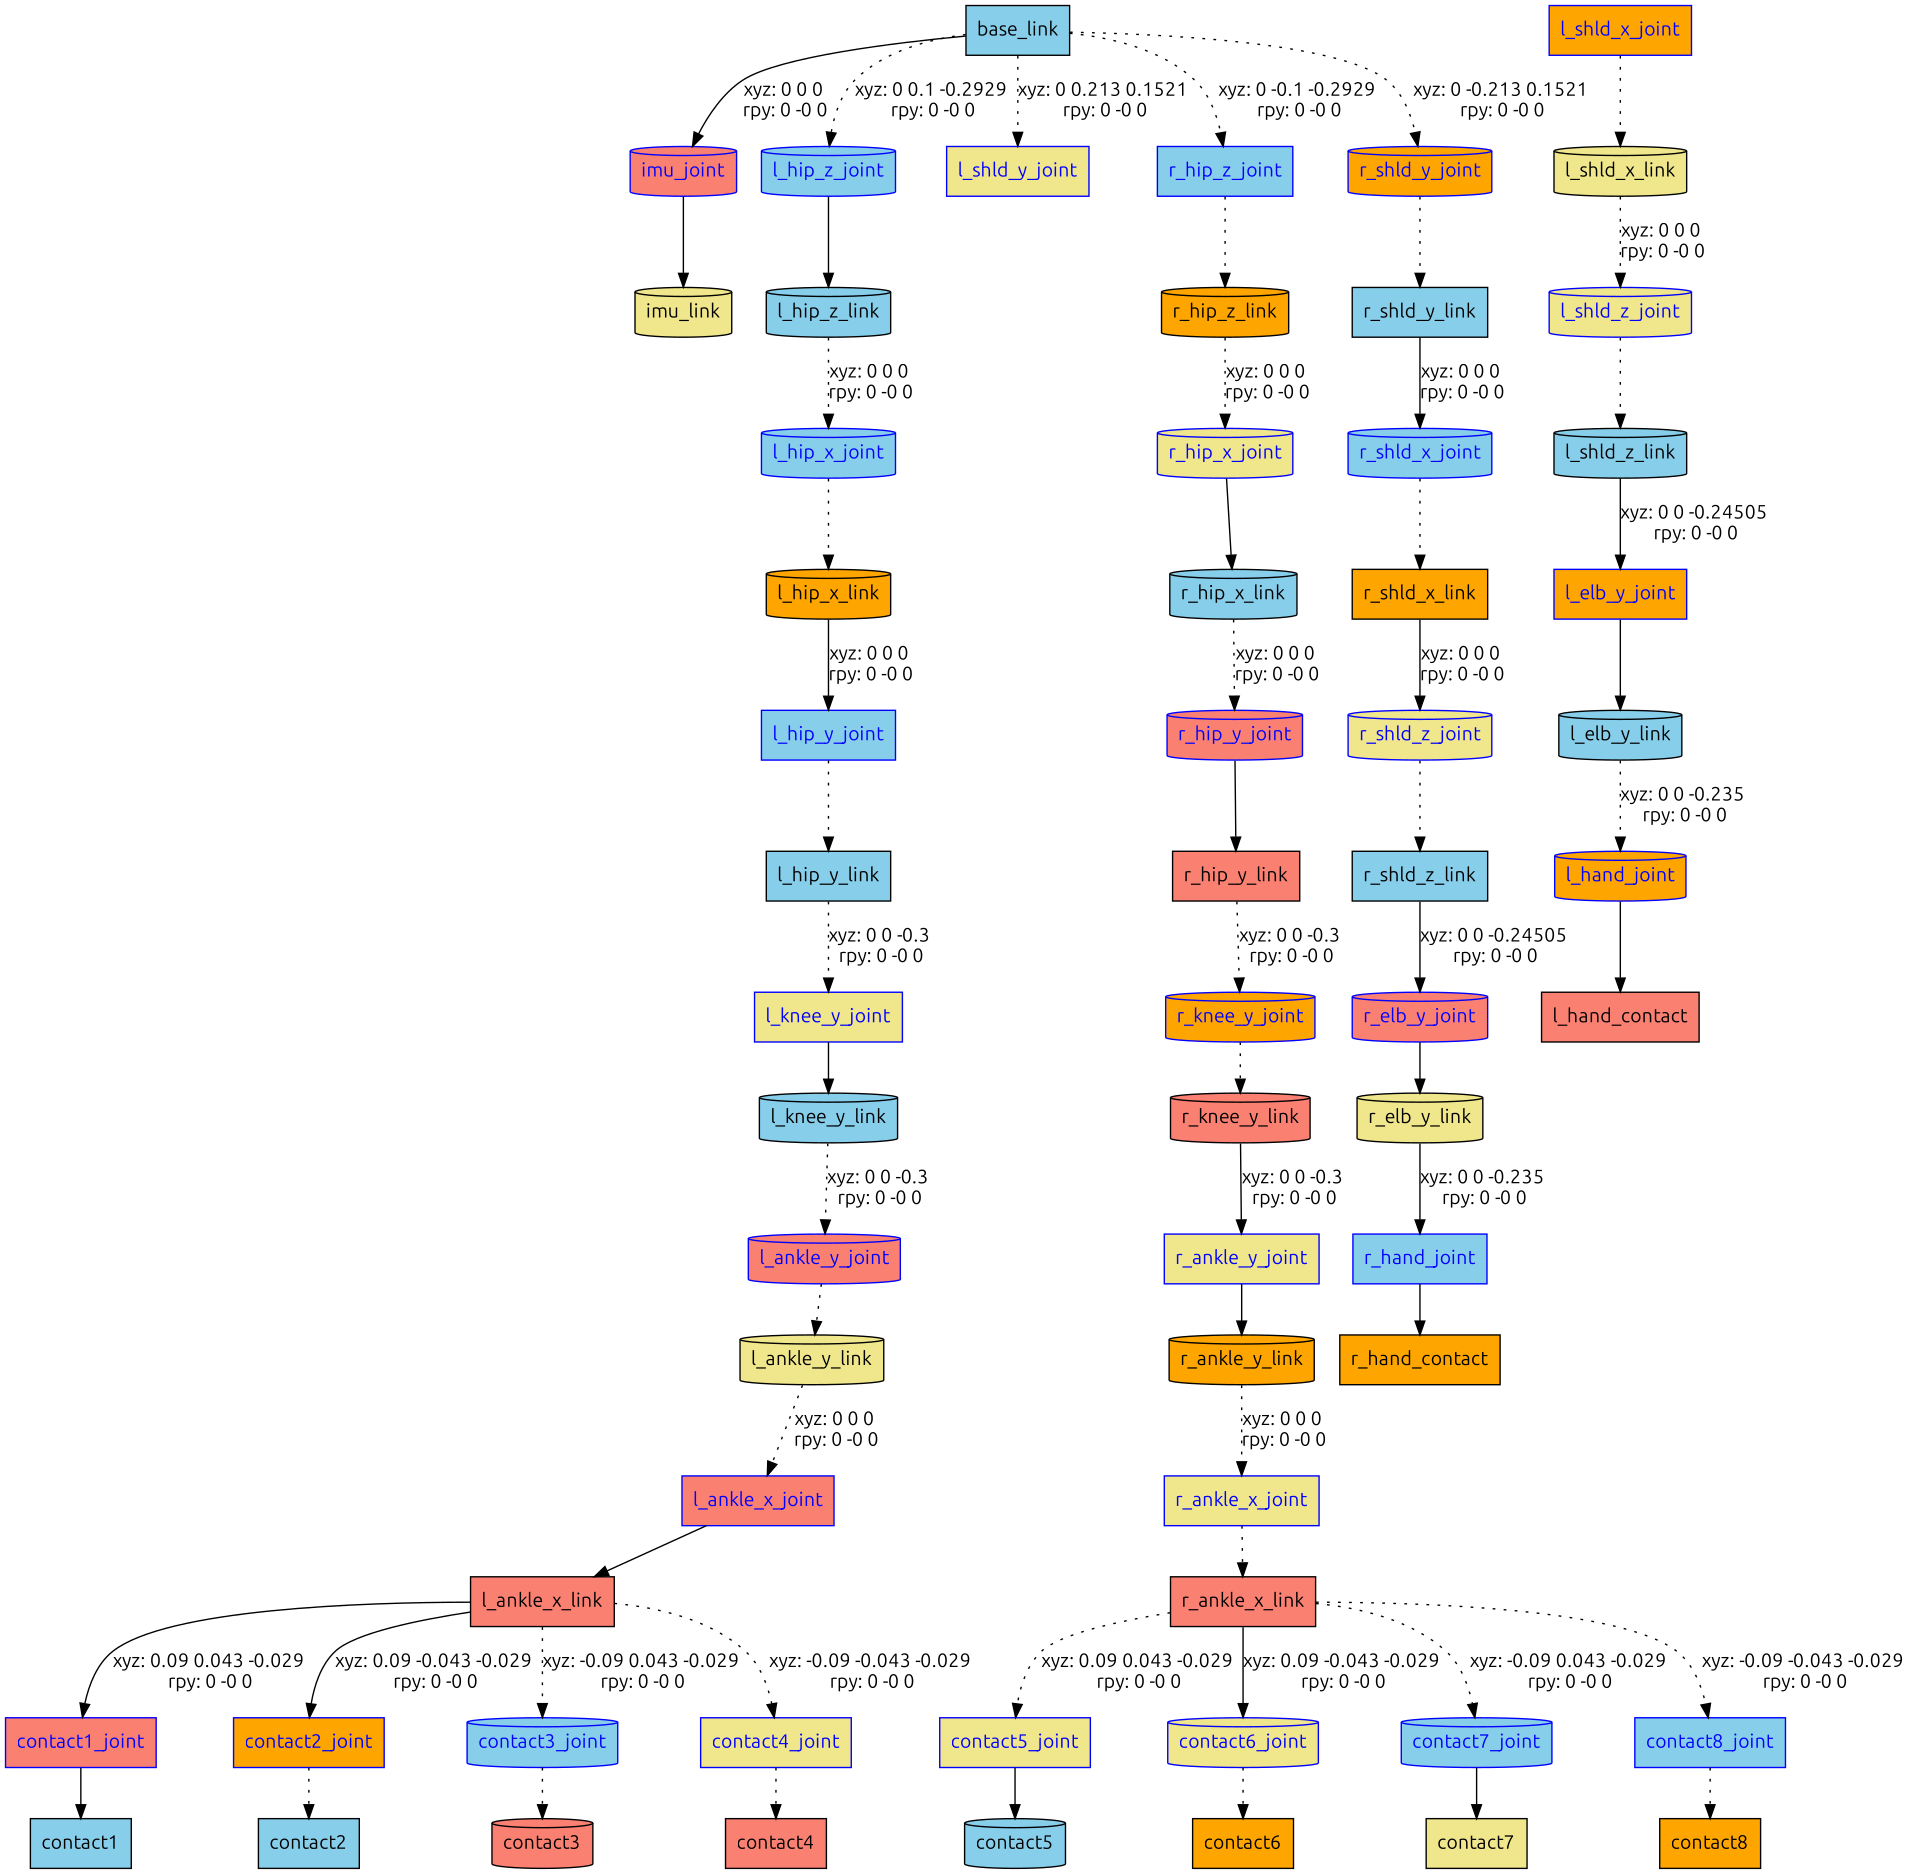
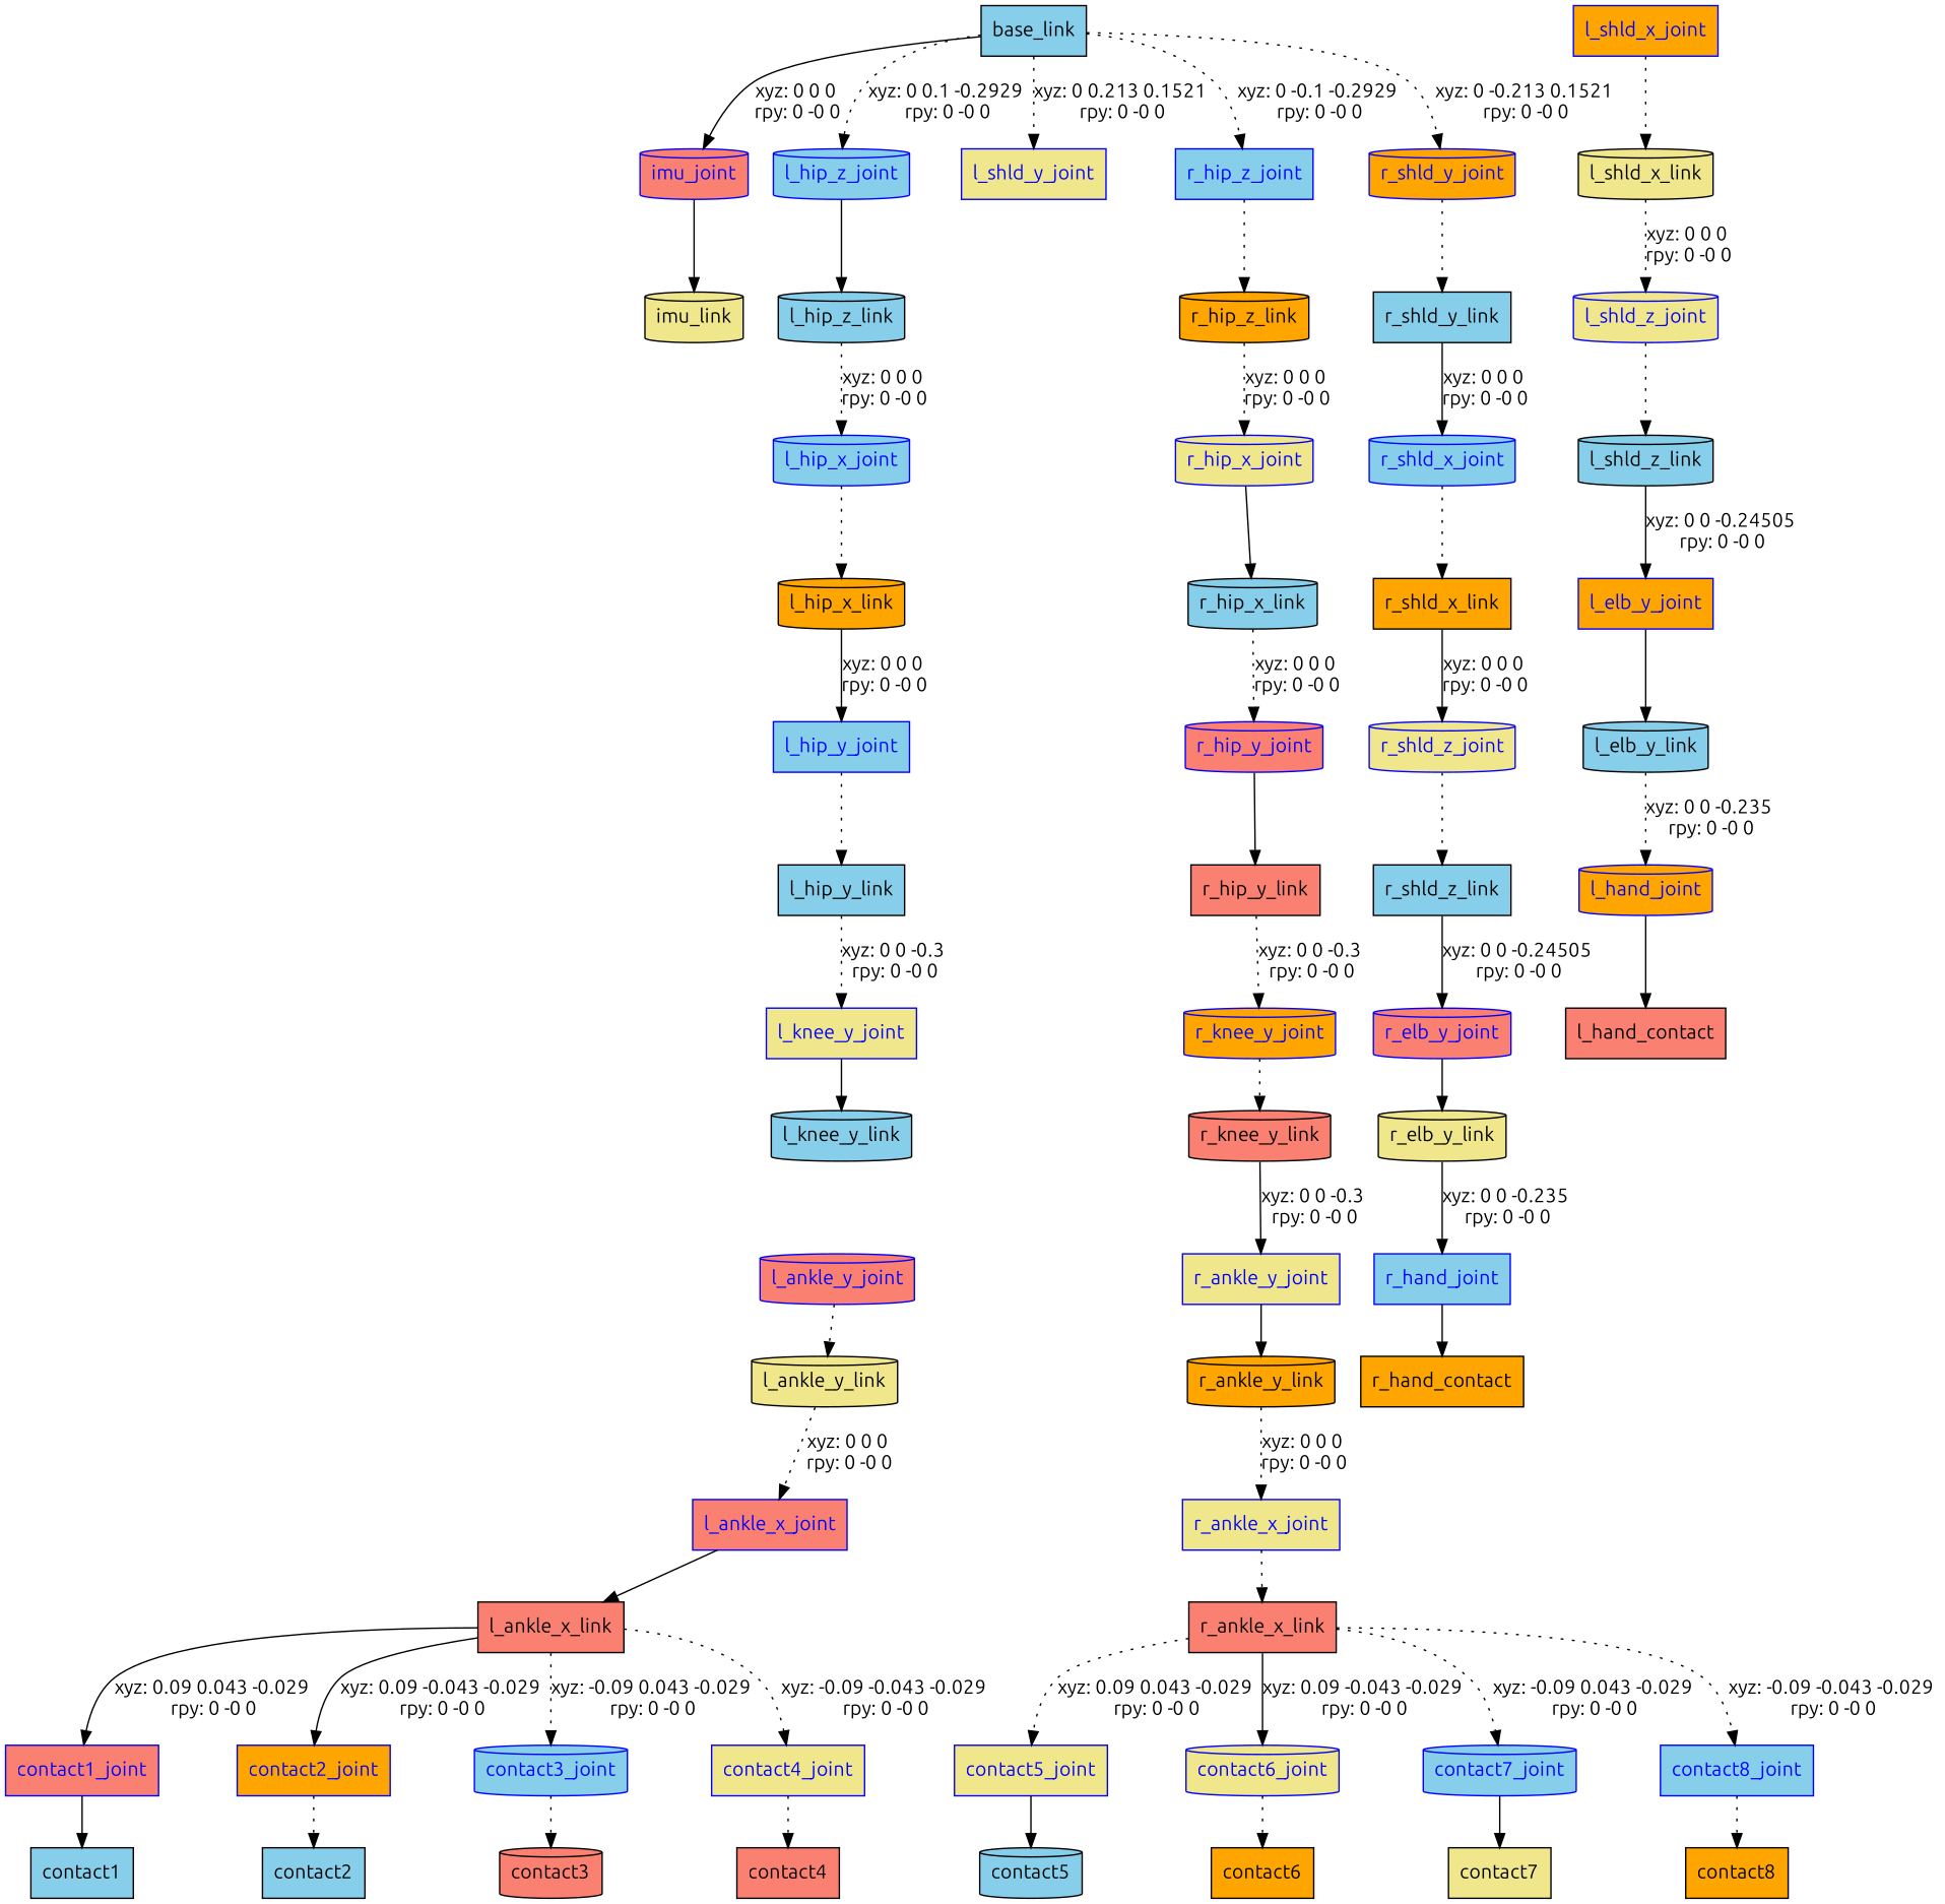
  digraph {
    fontname=Ubuntu
    node [fillcolor=skyblue fontname=Ubuntu shape=box style=filled]
    edge [fontname=Ubuntu style=dotted]
    n1 [label=base_link]
    imu_joint [color=blue fillcolor=salmon fontcolor=blue shape=cylinder]
    l_hip_z_joint [color=blue fontcolor=blue shape=cylinder]
    l_shld_y_joint [color=blue fillcolor=khaki fontcolor=blue]
    r_hip_z_joint [color=blue fontcolor=blue]
    r_shld_y_joint [color=blue fillcolor=orange fontcolor=blue shape=cylinder]
    n7 [fillcolor=khaki label=imu_link shape=cylinder]
    n8 [label=l_hip_z_link shape=cylinder]
    n9 [fillcolor=orange label=r_hip_z_link shape=cylinder]
    n10 [label=r_shld_y_link]
    l_hip_x_joint [color=blue fontcolor=blue shape=cylinder]
    n12 [fillcolor=orange label=l_hip_x_link shape=cylinder]
    l_hip_y_joint [color=blue fontcolor=blue]
    n14 [label=l_hip_y_link]
    l_knee_y_joint [color=blue fillcolor=khaki fontcolor=blue]
    n16 [label=l_knee_y_link shape=cylinder]
    l_ankle_y_joint [color=blue fillcolor=salmon fontcolor=blue shape=cylinder]
    n18 [fillcolor=khaki label=l_ankle_y_link shape=cylinder]
    l_ankle_x_joint [color=blue fillcolor=salmon fontcolor=blue]
    n20 [fillcolor=salmon label=l_ankle_x_link]
    contact1_joint [color=blue fillcolor=salmon fontcolor=blue]
    contact2_joint [color=blue fillcolor=orange fontcolor=blue]
    contact3_joint [color=blue fontcolor=blue shape=cylinder]
    contact4_joint [color=blue fillcolor=khaki fontcolor=blue]
    n25 [label=contact1]
    n26 [label=contact2]
    n27 [fillcolor=salmon label=contact3 shape=cylinder]
    n28 [fillcolor=salmon label=contact4]
    l_shld_x_joint [color=blue fillcolor=orange fontcolor=blue]
    n30 [fillcolor=khaki label=l_shld_x_link shape=cylinder]
    l_shld_z_joint [color=blue fillcolor=khaki fontcolor=blue shape=cylinder]
    n32 [label=l_shld_z_link shape=cylinder]
    l_elb_y_joint [color=blue fillcolor=orange fontcolor=blue]
    n34 [label=l_elb_y_link shape=cylinder]
    l_hand_joint [color=blue fillcolor=orange fontcolor=blue shape=cylinder]
    n36 [fillcolor=salmon label=l_hand_contact]
    r_hip_x_joint [color=blue fillcolor=khaki fontcolor=blue shape=cylinder]
    n38 [label=r_hip_x_link shape=cylinder]
    r_hip_y_joint [color=blue fillcolor=salmon fontcolor=blue shape=cylinder]
    n40 [fillcolor=salmon label=r_hip_y_link]
    r_knee_y_joint [color=blue fillcolor=orange fontcolor=blue shape=cylinder]
    n42 [fillcolor=salmon label=r_knee_y_link shape=cylinder]
    r_ankle_y_joint [color=blue fillcolor=khaki fontcolor=blue]
    n44 [fillcolor=orange label=r_ankle_y_link shape=cylinder]
    r_ankle_x_joint [color=blue fillcolor=khaki fontcolor=blue]
    n46 [fillcolor=salmon label=r_ankle_x_link]
    contact5_joint [color=blue fillcolor=khaki fontcolor=blue]
    contact6_joint [color=blue fillcolor=khaki fontcolor=blue shape=cylinder]
    contact7_joint [color=blue fontcolor=blue shape=cylinder]
    contact8_joint [color=blue fontcolor=blue]
    n51 [label=contact5 shape=cylinder]
    n52 [fillcolor=orange label=contact6]
    n53 [fillcolor=khaki label=contact7]
    n54 [fillcolor=orange label=contact8]
    r_shld_x_joint [color=blue fontcolor=blue shape=cylinder]
    n56 [fillcolor=orange label=r_shld_x_link]
    r_shld_z_joint [color=blue fillcolor=khaki fontcolor=blue shape=cylinder]
    n58 [label=r_shld_z_link]
    r_elb_y_joint [color=blue fillcolor=salmon fontcolor=blue shape=cylinder]
    n60 [fillcolor=khaki label=r_elb_y_link shape=cylinder]
    r_hand_joint [color=blue fontcolor=blue]
    n62 [fillcolor=orange label=r_hand_contact]
    n1 -> imu_joint [label="xyz: 0 0 0 \nrpy: 0 -0 0" style=solid]
    n1 -> l_hip_z_joint [label="xyz: 0 0.1 -0.2929 \nrpy: 0 -0 0"]
    n1 -> l_shld_y_joint [label="xyz: 0 0.213 0.1521 \nrpy: 0 -0 0"]
    n1 -> r_hip_z_joint [label="xyz: 0 -0.1 -0.2929 \nrpy: 0 -0 0"]
    n1 -> r_shld_y_joint [label="xyz: 0 -0.213 0.1521 \nrpy: 0 -0 0"]
    imu_joint -> n7 [style=solid]
    l_hip_z_joint -> n8 [style=solid]
    r_hip_z_joint -> n9
    r_shld_y_joint -> n10
    n8 -> l_hip_x_joint [label="xyz: 0 0 0 \nrpy: 0 -0 0"]
    n9 -> r_hip_x_joint [label="xyz: 0 0 0 \nrpy: 0 -0 0"]
    n10 -> r_shld_x_joint [label="xyz: 0 0 0 \nrpy: 0 -0 0" style=solid]
    l_hip_x_joint -> n12
    n12 -> l_hip_y_joint [label="xyz: 0 0 0 \nrpy: 0 -0 0" style=solid]
    l_hip_y_joint -> n14
    n14 -> l_knee_y_joint [label="xyz: 0 0 -0.3 \nrpy: 0 -0 0"]
    l_knee_y_joint -> n16 [style=solid]
-   n16 -> l_ankle_y_joint [label="xyz: 0 0 -0.3 \nrpy: 0 -0 0"]
    l_ankle_y_joint -> n18
    n18 -> l_ankle_x_joint [label="xyz: 0 0 0 \nrpy: 0 -0 0"]
    l_ankle_x_joint -> n20 [style=solid]
    n20 -> contact1_joint [label="xyz: 0.09 0.043 -0.029 \nrpy: 0 -0 0" style=solid]
    n20 -> contact2_joint [label="xyz: 0.09 -0.043 -0.029 \nrpy: 0 -0 0" style=solid]
    n20 -> contact3_joint [label="xyz: -0.09 0.043 -0.029 \nrpy: 0 -0 0"]
    n20 -> contact4_joint [label="xyz: -0.09 -0.043 -0.029 \nrpy: 0 -0 0"]
    contact1_joint -> n25 [style=solid]
    contact2_joint -> n26
    contact3_joint -> n27
    contact4_joint -> n28
    l_shld_x_joint -> n30
    n30 -> l_shld_z_joint [label="xyz: 0 0 0 \nrpy: 0 -0 0"]
    l_shld_z_joint -> n32
    n32 -> l_elb_y_joint [label="xyz: 0 0 -0.24505 \nrpy: 0 -0 0" style=solid]
    l_elb_y_joint -> n34 [style=solid]
    n34 -> l_hand_joint [label="xyz: 0 0 -0.235 \nrpy: 0 -0 0"]
    l_hand_joint -> n36 [style=solid]
    r_hip_x_joint -> n38 [style=solid]
    n38 -> r_hip_y_joint [label="xyz: 0 0 0 \nrpy: 0 -0 0"]
    r_hip_y_joint -> n40 [style=solid]
    n40 -> r_knee_y_joint [label="xyz: 0 0 -0.3 \nrpy: 0 -0 0"]
    r_knee_y_joint -> n42
    n42 -> r_ankle_y_joint [label="xyz: 0 0 -0.3 \nrpy: 0 -0 0" style=solid]
    r_ankle_y_joint -> n44 [style=solid]
    n44 -> r_ankle_x_joint [label="xyz: 0 0 0 \nrpy: 0 -0 0"]
    r_ankle_x_joint -> n46
    n46 -> contact5_joint [label="xyz: 0.09 0.043 -0.029 \nrpy: 0 -0 0"]
    n46 -> contact6_joint [label="xyz: 0.09 -0.043 -0.029 \nrpy: 0 -0 0" style=solid]
    n46 -> contact7_joint [label="xyz: -0.09 0.043 -0.029 \nrpy: 0 -0 0"]
    n46 -> contact8_joint [label="xyz: -0.09 -0.043 -0.029 \nrpy: 0 -0 0"]
    contact5_joint -> n51 [style=solid]
    contact6_joint -> n52
    contact7_joint -> n53 [style=solid]
    contact8_joint -> n54
    r_shld_x_joint -> n56
    n56 -> r_shld_z_joint [label="xyz: 0 0 0 \nrpy: 0 -0 0" style=solid]
    r_shld_z_joint -> n58
    n58 -> r_elb_y_joint [label="xyz: 0 0 -0.24505 \nrpy: 0 -0 0" style=solid]
    r_elb_y_joint -> n60 [style=solid]
    n60 -> r_hand_joint [label="xyz: 0 0 -0.235 \nrpy: 0 -0 0" style=solid]
    r_hand_joint -> n62 [style=solid]
  }
